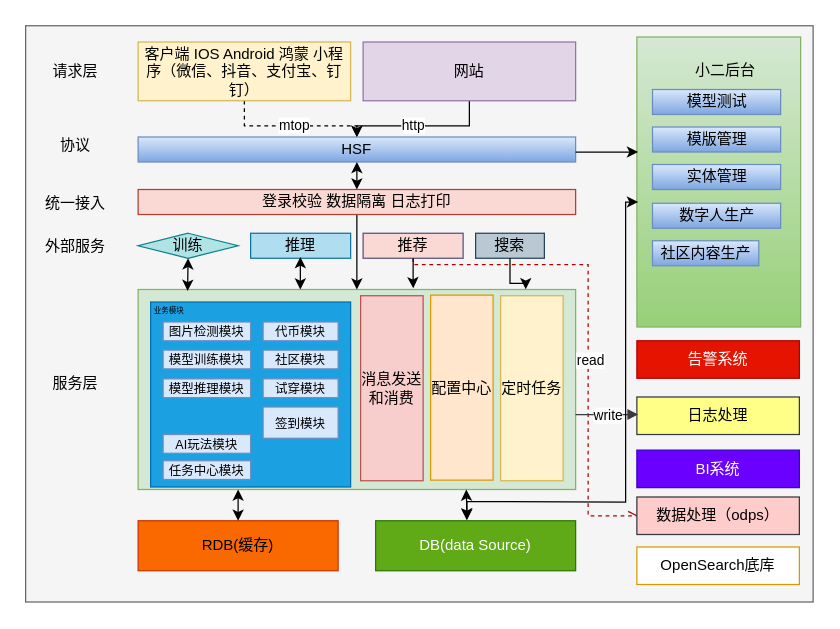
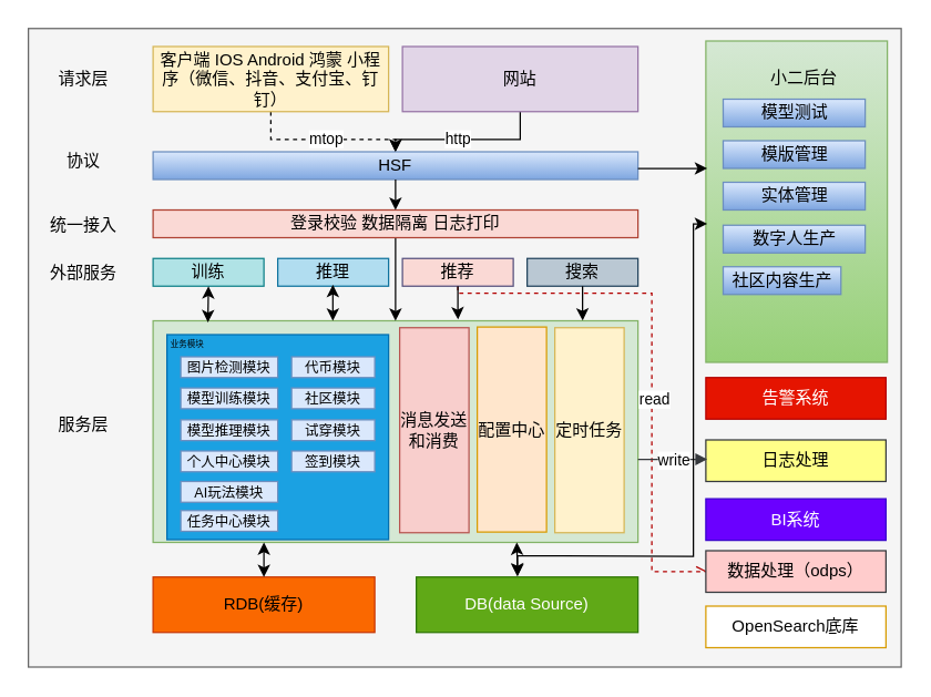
  <mxCell id="0" />
  <mxCell id="1" parent="0" />
  <mxCell id="2" value="" style="rounded=0;whiteSpace=wrap;html=1;fillColor=#f5f5f5;strokeColor=#666666;fontColor=#333333;" vertex="1" parent="1"><mxGeometry x="20" y="20" width="630" height="461" as="geometry" /></mxCell>
  <mxCell id="3" value="服务层" style="text;html=1;align=center;verticalAlign=middle;whiteSpace=wrap;rounded=0;" vertex="1" parent="1"><mxGeometry x="30" y="291" width="60" height="30" as="geometry" /></mxCell>
  <mxCell id="4" value="RDB(缓存)" style="rounded=0;whiteSpace=wrap;html=1;fillColor=#fa6800;fontColor=#000000;strokeColor=#C73500;" vertex="1" parent="1"><mxGeometry x="110" y="416" width="160" height="40" as="geometry" /></mxCell>
  <mxCell id="5" value="DB(data Source)" style="rounded=0;whiteSpace=wrap;html=1;fillColor=#60a917;fontColor=#ffffff;strokeColor=#2D7600;" vertex="1" parent="1"><mxGeometry x="300" y="416" width="160" height="40" as="geometry" /></mxCell>
  <mxCell id="6" value="" style="rounded=0;whiteSpace=wrap;html=1;fillColor=#d5e8d4;strokeColor=#82b366;" vertex="1" parent="1"><mxGeometry x="110" y="231" width="350" height="160" as="geometry" /></mxCell>
  <mxCell id="7" value="外部服务" style="text;html=1;align=center;verticalAlign=middle;whiteSpace=wrap;rounded=0;" vertex="1" parent="1"><mxGeometry x="30" y="182" width="60" height="30" as="geometry" /></mxCell>
- <mxCell id="8" value="训练" style="rhombus;whiteSpace=wrap;html=1;fillColor=#b0e3e6;strokeColor=#0e8088;" vertex="1" parent="1"><mxGeometry x="110" y="186" width="80" height="20" as="geometry" /></mxCell>
+ <mxCell id="8" value="训练" style="rounded=0;whiteSpace=wrap;html=1;fillColor=#b0e3e6;strokeColor=#0e8088;" vertex="1" parent="1"><mxGeometry x="110" y="186" width="80" height="20" as="geometry" /></mxCell>
  <mxCell id="9" value="推理" style="rounded=0;whiteSpace=wrap;html=1;fillColor=#b1ddf0;strokeColor=#10739e;" vertex="1" parent="1"><mxGeometry x="200" y="186" width="80" height="20" as="geometry" /></mxCell>
  <mxCell id="10" style="edgeStyle=orthogonalEdgeStyle;rounded=0;orthogonalLoop=1;jettySize=auto;html=1;entryX=0;entryY=0.5;entryDx=0;entryDy=0;endArrow=openAsync;endFill=0;dashed=1;fillColor=#e51400;strokeColor=#B20000;" edge="1" parent="1" source="12" target="45"><mxGeometry relative="1" as="geometry"><Array as="points"><mxPoint x="330" y="211" /><mxPoint x="470" y="211" /><mxPoint x="470" y="412" /></Array></mxGeometry></mxCell>
  <mxCell id="11" value="read" style="edgeLabel;html=1;align=center;verticalAlign=middle;resizable=0;points=[];" vertex="1" connectable="0" parent="10"><mxGeometry x="0.146" y="1" relative="1" as="geometry"><mxPoint as="offset" /></mxGeometry></mxCell>
  <mxCell id="12" value="推荐" style="rounded=0;whiteSpace=wrap;html=1;fillColor=#fad9d5;strokeColor=#56517e;" vertex="1" parent="1"><mxGeometry x="290" y="186" width="80" height="20" as="geometry" /></mxCell>
- <mxCell id="13" value="搜索" style="rounded=0;whiteSpace=wrap;html=1;fillColor=#bac8d3;strokeColor=#23445d;" vertex="1" parent="1"><mxGeometry x="380" y="186" width="55" height="20" as="geometry" /></mxCell>
+ <mxCell id="13" value="搜索" style="rounded=0;whiteSpace=wrap;html=1;fillColor=#bac8d3;strokeColor=#23445d;" vertex="1" parent="1"><mxGeometry x="380" y="186" width="80" height="20" as="geometry" /></mxCell>
  <mxCell id="14" value="" style="rounded=0;whiteSpace=wrap;html=1;fillColor=#1ba1e2;fontColor=#ffffff;strokeColor=#006EAF;" vertex="1" parent="1"><mxGeometry x="120" y="241" width="160" height="148" as="geometry" /></mxCell>
  <mxCell id="15" value="&lt;font style=&quot;font-size: 6px;&quot;&gt;业务模块&lt;/font&gt;" style="text;html=1;align=center;verticalAlign=middle;whiteSpace=wrap;rounded=0;" vertex="1" parent="1"><mxGeometry x="120" y="241" width="30" height="10" as="geometry" /></mxCell>
  <mxCell id="16" value="&lt;font style=&quot;font-size: 10px;&quot;&gt;图片检测模块&lt;/font&gt;" style="rounded=0;whiteSpace=wrap;html=1;fillColor=#dae8fc;strokeColor=#6c8ebf;" vertex="1" parent="1"><mxGeometry x="130" y="257" width="70" height="15" as="geometry" /></mxCell>
  <mxCell id="17" value="&lt;font style=&quot;font-size: 10px;&quot;&gt;代币模块&lt;/font&gt;" style="rounded=0;whiteSpace=wrap;html=1;fillColor=#dae8fc;strokeColor=#6c8ebf;" vertex="1" parent="1"><mxGeometry x="210" y="257" width="60" height="15" as="geometry" /></mxCell>
  <mxCell id="18" value="&lt;font style=&quot;font-size: 10px;&quot;&gt;模型训练模块&lt;/font&gt;" style="rounded=0;whiteSpace=wrap;html=1;fillColor=#dae8fc;strokeColor=#6c8ebf;" vertex="1" parent="1"><mxGeometry x="130" y="279.5" width="70" height="15" as="geometry" /></mxCell>
  <mxCell id="19" value="&lt;font style=&quot;font-size: 10px;&quot;&gt;模型推理模块&lt;/font&gt;" style="rounded=0;whiteSpace=wrap;html=1;fillColor=#dae8fc;strokeColor=#6c8ebf;" vertex="1" parent="1"><mxGeometry x="130" y="302.5" width="70" height="15" as="geometry" /></mxCell>
+ <mxCell id="20" value="&lt;font style=&quot;font-size: 10px;&quot;&gt;个人中心模块&lt;/font&gt;" style="rounded=0;whiteSpace=wrap;html=1;fillColor=#dae8fc;strokeColor=#6c8ebf;" vertex="1" parent="1"><mxGeometry x="130" y="325" width="70" height="15" as="geometry" /></mxCell>
  <mxCell id="21" value="&lt;font style=&quot;font-size: 10px;&quot;&gt;社区模块&lt;/font&gt;" style="rounded=0;whiteSpace=wrap;html=1;fillColor=#dae8fc;strokeColor=#6c8ebf;" vertex="1" parent="1"><mxGeometry x="210" y="279.5" width="60" height="15" as="geometry" /></mxCell>
  <mxCell id="22" value="&lt;font style=&quot;font-size: 10px;&quot;&gt;AI玩法模块&lt;/font&gt;" style="rounded=0;whiteSpace=wrap;html=1;fillColor=#dae8fc;strokeColor=#6c8ebf;" vertex="1" parent="1"><mxGeometry x="130" y="347" width="70" height="15" as="geometry" /></mxCell>
  <mxCell id="23" value="&lt;font style=&quot;font-size: 10px;&quot;&gt;试穿模块&lt;/font&gt;" style="rounded=0;whiteSpace=wrap;html=1;fillColor=#dae8fc;strokeColor=#6c8ebf;" vertex="1" parent="1"><mxGeometry x="210" y="302.5" width="60" height="15" as="geometry" /></mxCell>
  <mxCell id="24" value="消息发送和消费" style="rounded=0;whiteSpace=wrap;html=1;fillColor=#f8cecc;strokeColor=#b85450;" vertex="1" parent="1"><mxGeometry x="288" y="236" width="50" height="148" as="geometry" /></mxCell>
  <mxCell id="25" value="定时任务" style="rounded=0;whiteSpace=wrap;html=1;fillColor=#fff2cc;strokeColor=#d6b656;" vertex="1" parent="1"><mxGeometry x="400" y="236" width="50" height="148" as="geometry" /></mxCell>
  <mxCell id="26" value="配置中心" style="rounded=0;whiteSpace=wrap;html=1;fillColor=#ffe6cc;strokeColor=#d79b00;" vertex="1" parent="1"><mxGeometry x="344" y="235.5" width="50" height="148" as="geometry" /></mxCell>
  <mxCell id="27" value="统一接入" style="text;html=1;align=center;verticalAlign=middle;whiteSpace=wrap;rounded=0;" vertex="1" parent="1"><mxGeometry x="30" y="147" width="60" height="30" as="geometry" /></mxCell>
  <mxCell id="28" style="edgeStyle=orthogonalEdgeStyle;rounded=0;orthogonalLoop=1;jettySize=auto;html=1;entryX=0.5;entryY=0;entryDx=0;entryDy=0;" edge="1" parent="1" source="29" target="6"><mxGeometry relative="1" as="geometry" /></mxCell>
  <mxCell id="29" value="登录校验 数据隔离 日志打印" style="rounded=0;whiteSpace=wrap;html=1;fillColor=#fad9d5;strokeColor=#ae4132;" vertex="1" parent="1"><mxGeometry x="110" y="151" width="350" height="20" as="geometry" /></mxCell>
  <mxCell id="30" value="mtop" style="edgeStyle=orthogonalEdgeStyle;rounded=0;orthogonalLoop=1;jettySize=auto;html=1;dashed=1;" edge="1" parent="1" source="31" target="32"><mxGeometry relative="1" as="geometry" /></mxCell>
  <mxCell id="31" value="客户端 IOS Android 鸿蒙 小程序（微信、抖音、支付宝、钉钉&lt;span style=&quot;background-color: initial;&quot;&gt;）&lt;/span&gt;" style="rounded=0;whiteSpace=wrap;html=1;fillColor=#fff2cc;strokeColor=#d6b656;" vertex="1" parent="1"><mxGeometry x="110" y="33" width="170" height="47" as="geometry" /></mxCell>
  <mxCell id="32" value="HSF" style="rounded=0;whiteSpace=wrap;html=1;fillColor=#dae8fc;gradientColor=#7ea6e0;strokeColor=#6c8ebf;" vertex="1" parent="1"><mxGeometry x="110" y="109" width="350" height="20" as="geometry" /></mxCell>
  <mxCell id="33" style="edgeStyle=orthogonalEdgeStyle;rounded=0;orthogonalLoop=1;jettySize=auto;html=1;entryX=0.5;entryY=0;entryDx=0;entryDy=0;" edge="1" parent="1" source="35" target="32"><mxGeometry relative="1" as="geometry" /></mxCell>
  <mxCell id="34" value="http" style="edgeLabel;html=1;align=center;verticalAlign=middle;resizable=0;points=[];" vertex="1" connectable="0" parent="33"><mxGeometry x="0.108" y="-1" relative="1" as="geometry"><mxPoint as="offset" /></mxGeometry></mxCell>
  <mxCell id="35" value="网站" style="rounded=0;whiteSpace=wrap;html=1;fillColor=#e1d5e7;strokeColor=#9673a6;" vertex="1" parent="1"><mxGeometry x="290" y="33" width="170" height="47" as="geometry" /></mxCell>
  <mxCell id="36" value="协议" style="text;html=1;align=center;verticalAlign=middle;whiteSpace=wrap;rounded=0;" vertex="1" parent="1"><mxGeometry x="30" y="101" width="60" height="30" as="geometry" /></mxCell>
  <mxCell id="37" value="请求层" style="text;html=1;align=center;verticalAlign=middle;whiteSpace=wrap;rounded=0;" vertex="1" parent="1"><mxGeometry x="30" y="42" width="60" height="30" as="geometry" /></mxCell>
  <mxCell id="38" value="" style="rounded=0;whiteSpace=wrap;html=1;fillColor=#d5e8d4;strokeColor=#82b366;gradientColor=#97d077;" vertex="1" parent="1"><mxGeometry x="509" y="29" width="131" height="232" as="geometry" /></mxCell>
  <mxCell id="39" value="小二后台" style="text;html=1;align=center;verticalAlign=middle;whiteSpace=wrap;rounded=0;" vertex="1" parent="1"><mxGeometry x="550" y="41" width="60" height="30" as="geometry" /></mxCell>
  <mxCell id="40" value="模型测试" style="rounded=0;whiteSpace=wrap;html=1;fillColor=#dae8fc;gradientColor=#7ea6e0;strokeColor=#6c8ebf;" vertex="1" parent="1"><mxGeometry x="521.5" y="71" width="102.5" height="20" as="geometry" /></mxCell>
  <mxCell id="41" value="模版管理" style="rounded=0;whiteSpace=wrap;html=1;fillColor=#dae8fc;gradientColor=#7ea6e0;strokeColor=#6c8ebf;" vertex="1" parent="1"><mxGeometry x="521.5" y="101" width="102.5" height="20" as="geometry" /></mxCell>
  <mxCell id="42" value="实体管理" style="rounded=0;whiteSpace=wrap;html=1;fillColor=#dae8fc;gradientColor=#7ea6e0;strokeColor=#6c8ebf;" vertex="1" parent="1"><mxGeometry x="521.5" y="131" width="102.5" height="20" as="geometry" /></mxCell>
  <mxCell id="43" value="数字人生产" style="rounded=0;whiteSpace=wrap;html=1;fillColor=#dae8fc;gradientColor=#7ea6e0;strokeColor=#6c8ebf;" vertex="1" parent="1"><mxGeometry x="521.5" y="162" width="102.5" height="20" as="geometry" /></mxCell>
  <mxCell id="44" value="社区内容生产" style="rounded=0;whiteSpace=wrap;html=1;fillColor=#dae8fc;gradientColor=#7ea6e0;strokeColor=#6c8ebf;" vertex="1" parent="1"><mxGeometry x="521.5" y="192" width="85" height="20" as="geometry" /></mxCell>
  <mxCell id="45" value="数据处理（odps）" style="rounded=0;whiteSpace=wrap;html=1;fillColor=#ffcccc;strokeColor=#36393d;" vertex="1" parent="1"><mxGeometry x="509" y="397" width="130" height="30" as="geometry" /></mxCell>
  <mxCell id="46" value="OpenSearch底库" style="rounded=0;whiteSpace=wrap;html=1;fillColor=#ffffff;strokeColor=#d79b00;" vertex="1" parent="1"><mxGeometry x="509" y="437" width="130" height="30" as="geometry" /></mxCell>
  <mxCell id="47" value="告警系统" style="rounded=0;whiteSpace=wrap;html=1;fillColor=#e51400;fontColor=#ffffff;strokeColor=#B20000;" vertex="1" parent="1"><mxGeometry x="509" y="272" width="130" height="30" as="geometry" /></mxCell>
  <mxCell id="48" value="日志处理" style="rounded=0;whiteSpace=wrap;html=1;fillColor=#ffff88;strokeColor=#36393d;" vertex="1" parent="1"><mxGeometry x="509" y="317" width="130" height="30" as="geometry" /></mxCell>
  <mxCell id="49" value="BI系统" style="rounded=0;whiteSpace=wrap;html=1;fillColor=#6a00ff;fontColor=#ffffff;strokeColor=#3700CC;" vertex="1" parent="1"><mxGeometry x="509" y="359.5" width="130" height="30" as="geometry" /></mxCell>
  <mxCell id="50" style="edgeStyle=orthogonalEdgeStyle;rounded=0;orthogonalLoop=1;jettySize=auto;html=1;entryDx=0;entryDy=0;entryPerimeter=0;movable=1;resizable=1;rotatable=1;deletable=1;editable=1;locked=0;connectable=1;endArrow=blockThin;endFill=1;strokeColor=none;curved=0;" edge="1" parent="1" source="32" target="38"><mxGeometry relative="1" as="geometry"><Array as="points"><mxPoint x="484" y="131" /><mxPoint x="484" y="146" /></Array></mxGeometry></mxCell>
  <mxCell id="51" value="" style="endArrow=classic;startArrow=classic;html=1;rounded=0;exitX=0.5;exitY=0;exitDx=0;exitDy=0;" edge="1" parent="1" source="4"><mxGeometry width="50" height="50" relative="1" as="geometry"><mxPoint x="140" y="441" as="sourcePoint" /><mxPoint x="190" y="391" as="targetPoint" /></mxGeometry></mxCell>
  <mxCell id="52" value="" style="endArrow=classic;startArrow=classic;html=1;rounded=0;exitX=0.457;exitY=-0.027;exitDx=0;exitDy=0;entryX=0.75;entryY=1;entryDx=0;entryDy=0;exitPerimeter=0;" edge="1" parent="1" source="5" target="6"><mxGeometry width="50" height="50" relative="1" as="geometry"><mxPoint x="200" y="426" as="sourcePoint" /><mxPoint x="200" y="401" as="targetPoint" /></mxGeometry></mxCell>
  <mxCell id="53" value="" style="endArrow=block;html=1;rounded=0;fillColor=#cce5ff;strokeColor=#36393d;endFill=1;" edge="1" parent="1"><mxGeometry relative="1" as="geometry"><mxPoint x="460" y="331" as="sourcePoint" /><mxPoint x="510" y="331" as="targetPoint" /></mxGeometry></mxCell>
  <mxCell id="54" value="write" style="edgeLabel;resizable=0;html=1;;align=center;verticalAlign=middle;" connectable="0" vertex="1" parent="53"><mxGeometry relative="1" as="geometry" /></mxCell>
  <mxCell id="55" value="" style="endArrow=classic;startArrow=classic;html=1;rounded=0;entryX=0.5;entryY=1;entryDx=0;entryDy=0;exitX=0.113;exitY=0.007;exitDx=0;exitDy=0;exitPerimeter=0;" edge="1" parent="1" source="6" target="8"><mxGeometry width="50" height="50" relative="1" as="geometry"><mxPoint x="110" y="261" as="sourcePoint" /><mxPoint x="160" y="211" as="targetPoint" /></mxGeometry></mxCell>
  <mxCell id="56" value="" style="endArrow=classic;startArrow=classic;html=1;rounded=0;entryX=0.5;entryY=1;entryDx=0;entryDy=0;exitX=0.113;exitY=0.007;exitDx=0;exitDy=0;exitPerimeter=0;" edge="1" parent="1"><mxGeometry width="50" height="50" relative="1" as="geometry"><mxPoint x="239.77" y="231" as="sourcePoint" /><mxPoint x="239.77" y="205" as="targetPoint" /></mxGeometry></mxCell>
- <mxCell id="57" value="" style="endArrow=classic;startArrow=classic;html=1;rounded=0;entryX=0.5;entryY=1;entryDx=0;entryDy=0;exitX=0.5;exitY=0;exitDx=0;exitDy=0;" edge="1" parent="1" source="29" target="32"><mxGeometry width="50" height="50" relative="1" as="geometry"><mxPoint x="230" y="191" as="sourcePoint" /><mxPoint x="280" y="141" as="targetPoint" /></mxGeometry></mxCell>
+ <mxCell id="57" value="" style="endArrow=none;startArrow=classic;html=1;rounded=0;entryX=0.5;entryY=1;entryDx=0;entryDy=0;exitX=0.5;exitY=0;exitDx=0;exitDy=0;" edge="1" parent="1" source="29" target="32"><mxGeometry width="50" height="50" relative="1" as="geometry"><mxPoint x="230" y="191" as="sourcePoint" /><mxPoint x="280" y="141" as="targetPoint" /></mxGeometry></mxCell>
  <mxCell id="58" style="edgeStyle=orthogonalEdgeStyle;rounded=0;orthogonalLoop=1;jettySize=auto;html=1;entryX=0.629;entryY=-0.006;entryDx=0;entryDy=0;entryPerimeter=0;" edge="1" parent="1" source="12" target="6"><mxGeometry relative="1" as="geometry" /></mxCell>
  <mxCell id="59" style="edgeStyle=orthogonalEdgeStyle;rounded=0;orthogonalLoop=1;jettySize=auto;html=1;entryX=0.886;entryY=-0.001;entryDx=0;entryDy=0;entryPerimeter=0;" edge="1" parent="1" source="13" target="6"><mxGeometry relative="1" as="geometry" /></mxCell>
  <mxCell id="60" value="" style="endArrow=classic;html=1;rounded=0;" edge="1" parent="1"><mxGeometry relative="1" as="geometry"><mxPoint x="460" y="121" as="sourcePoint" /><mxPoint x="510" y="121" as="targetPoint" /></mxGeometry></mxCell>
- <mxCell id="61" value="&lt;font style=&quot;font-size: 10px;&quot;&gt;签到模块&lt;/font&gt;" style="rounded=0;whiteSpace=wrap;html=1;fillColor=#dae8fc;strokeColor=#6c8ebf;" vertex="1" parent="1"><mxGeometry x="210" y="325" width="60" height="25" as="geometry" /></mxCell>
+ <mxCell id="61" value="&lt;font style=&quot;font-size: 10px;&quot;&gt;签到模块&lt;/font&gt;" style="rounded=0;whiteSpace=wrap;html=1;fillColor=#dae8fc;strokeColor=#6c8ebf;" vertex="1" parent="1"><mxGeometry x="210" y="325" width="60" height="15" as="geometry" /></mxCell>
  <mxCell id="62" value="&lt;font style=&quot;font-size: 10px;&quot;&gt;任务中心模块&lt;/font&gt;" style="rounded=0;whiteSpace=wrap;html=1;fillColor=#dae8fc;strokeColor=#6c8ebf;" vertex="1" parent="1"><mxGeometry x="130" y="368" width="70" height="15" as="geometry" /></mxCell>
  <mxCell id="63" value="" style="endArrow=classic;startArrow=classic;html=1;rounded=0;" edge="1" parent="1"><mxGeometry width="50" height="50" relative="1" as="geometry"><mxPoint x="373" y="415.61" as="sourcePoint" /><mxPoint x="510" y="161" as="targetPoint" /><Array as="points"><mxPoint x="373" y="400.61" /><mxPoint x="500" y="401" /><mxPoint x="500" y="261" /><mxPoint x="500" y="211" /><mxPoint x="500" y="191" /><mxPoint x="500" y="161" /></Array></mxGeometry></mxCell>
